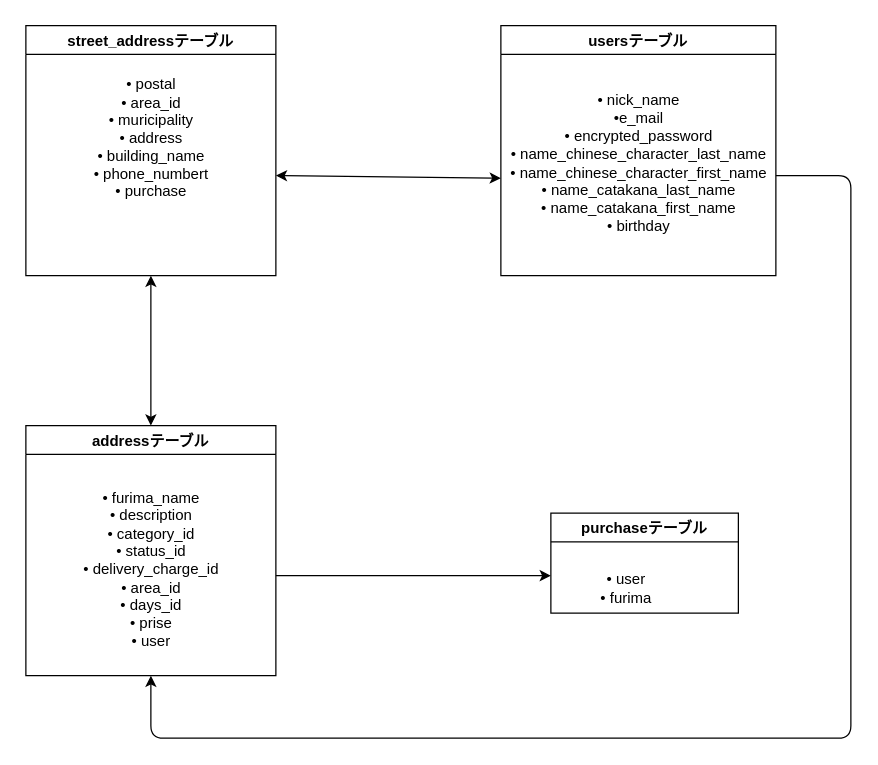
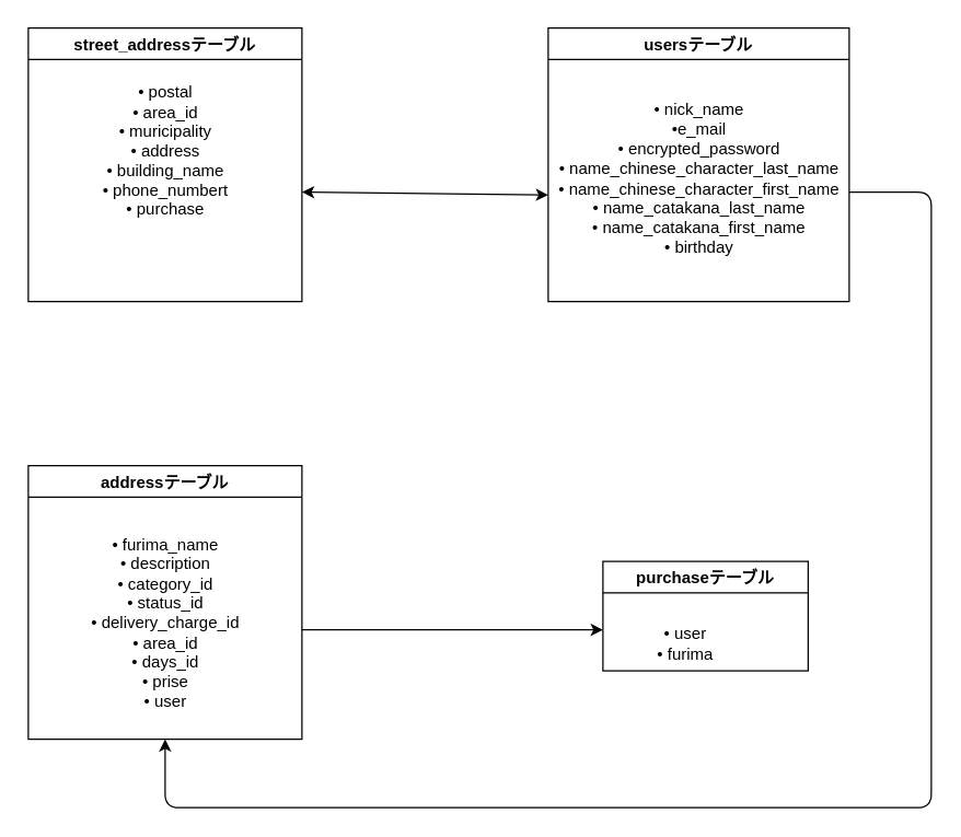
  <mxCell id="0" />
  <mxCell id="1" parent="0" />
  <mxCell id="2" value="" style="shape=link;html=1;entryX=1;entryY=0.315;entryDx=0;entryDy=0;entryPerimeter=0;" edge="1" parent="1"><mxGeometry width="100" relative="1" as="geometry"><mxPoint x="230" y="66.95" as="sourcePoint" /><mxPoint x="230" y="66.95" as="targetPoint" /></mxGeometry></mxCell>
  <mxCell id="3" value="street_addressテーブル" style="swimlane;align=center;" vertex="1" parent="1"><mxGeometry x="20" y="20" width="200" height="200" as="geometry" /></mxCell>
  <mxCell id="4" value="• postal&lt;br&gt;• area_id&lt;br&gt;• muricipality&lt;br&gt;• address&lt;br&gt;• building_name&lt;br&gt;• phone_numbert&lt;br&gt;• purchase" style="text;html=1;align=center;verticalAlign=middle;resizable=0;points=[];autosize=1;" vertex="1" parent="3"><mxGeometry x="45" y="40" width="110" height="100" as="geometry" /></mxCell>
  <mxCell id="5" value="usersテーブル" style="swimlane;align=center;" vertex="1" parent="1"><mxGeometry x="400" y="20" width="220" height="200" as="geometry" /></mxCell>
  <mxCell id="6" value="• nick_name&lt;br&gt;•e_mail&lt;br&gt;• encrypted_password&lt;br&gt;• name_chinese_character_last_name&lt;br&gt;• name_chinese_character_first_name&lt;br&gt;• name_catakana_last_name&lt;br&gt;• name_catakana_first_name&lt;br&gt;• birthday" style="text;html=1;align=center;verticalAlign=middle;resizable=0;points=[];autosize=1;" vertex="1" parent="5"><mxGeometry y="50" width="220" height="120" as="geometry" /></mxCell>
  <mxCell id="7" style="edgeStyle=orthogonalEdgeStyle;rounded=0;orthogonalLoop=1;jettySize=auto;html=1;" edge="1" parent="1" source="8"><mxGeometry relative="1" as="geometry"><mxPoint x="440" y="460" as="targetPoint" /><Array as="points"><mxPoint x="270" y="460" /><mxPoint x="270" y="460" /></Array></mxGeometry></mxCell>
  <mxCell id="8" value="addressテーブル" style="swimlane;align=center;" vertex="1" parent="1"><mxGeometry x="20" y="340" width="200" height="200" as="geometry" /></mxCell>
  <mxCell id="9" value="• furima_name&lt;br&gt;• description&lt;br&gt;• category_id&lt;br&gt;• status_id&lt;br&gt;• delivery_charge_id&lt;br&gt;• area_id&lt;br&gt;• days_id&lt;br&gt;• prise&lt;br&gt;• user" style="text;html=1;align=center;verticalAlign=middle;resizable=0;points=[];autosize=1;" vertex="1" parent="8"><mxGeometry x="40" y="50" width="120" height="130" as="geometry" /></mxCell>
  <mxCell id="10" value="purchaseテーブル" style="swimlane;align=center;" vertex="1" parent="1"><mxGeometry x="440" y="410" width="150" height="80" as="geometry" /></mxCell>
  <mxCell id="11" value="• user&lt;br&gt;• furima" style="text;html=1;align=center;verticalAlign=middle;resizable=0;points=[];autosize=1;" vertex="1" parent="10"><mxGeometry x="30" y="45" width="60" height="30" as="geometry" /></mxCell>
  <mxCell id="12" value="" style="endArrow=classic;html=1;entryX=0.5;entryY=1;entryDx=0;entryDy=0;" edge="1" parent="1" target="8"><mxGeometry width="50" height="50" relative="1" as="geometry"><mxPoint x="620" y="140" as="sourcePoint" /><mxPoint x="90" y="590" as="targetPoint" /><Array as="points"><mxPoint x="680" y="140" /><mxPoint x="680" y="590" /><mxPoint x="120" y="590" /></Array></mxGeometry></mxCell>
  <mxCell id="13" value="" style="endArrow=classic;startArrow=classic;html=1;" edge="1" parent="1"><mxGeometry width="50" height="50" relative="1" as="geometry"><mxPoint x="220" y="140" as="sourcePoint" /><mxPoint x="400" y="142" as="targetPoint" /></mxGeometry></mxCell>
- <mxCell id="14" value="" style="endArrow=classic;startArrow=classic;html=1;entryX=0.5;entryY=1;entryDx=0;entryDy=0;exitX=0.5;exitY=0;exitDx=0;exitDy=0;" edge="1" parent="1" source="8" target="3"><mxGeometry width="50" height="50" relative="1" as="geometry"><mxPoint x="120" y="330" as="sourcePoint" /><mxPoint x="120" y="250" as="targetPoint" /></mxGeometry></mxCell>
